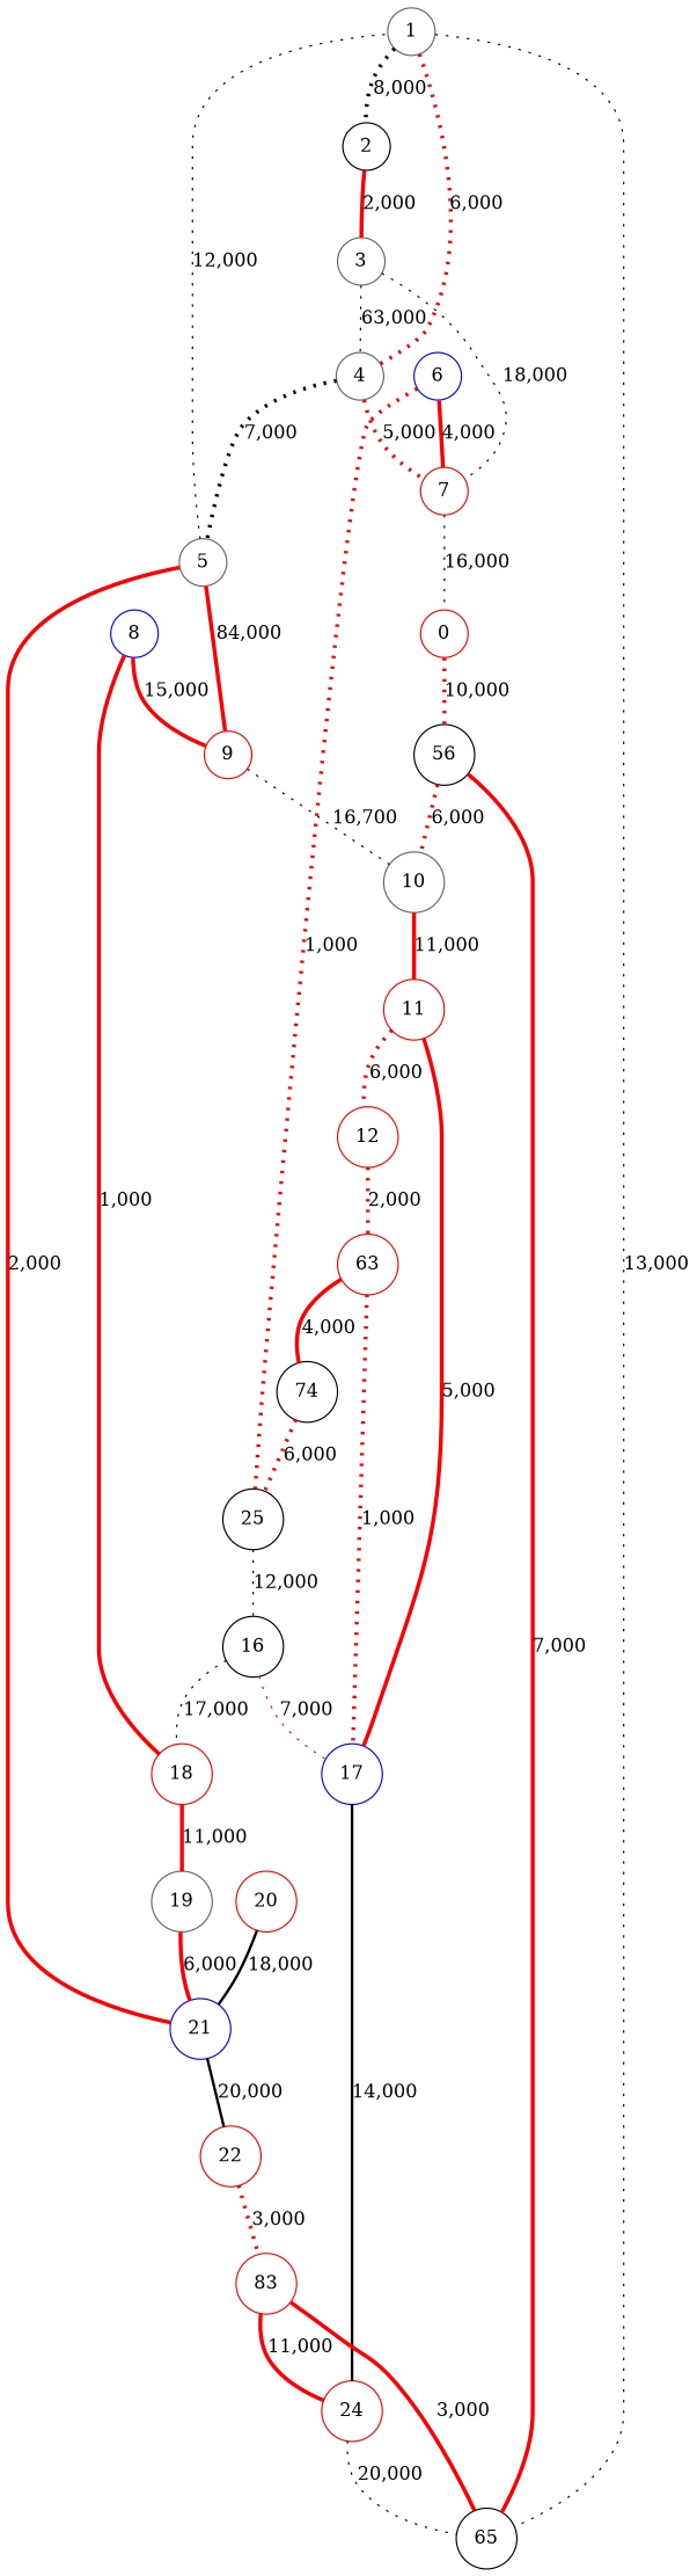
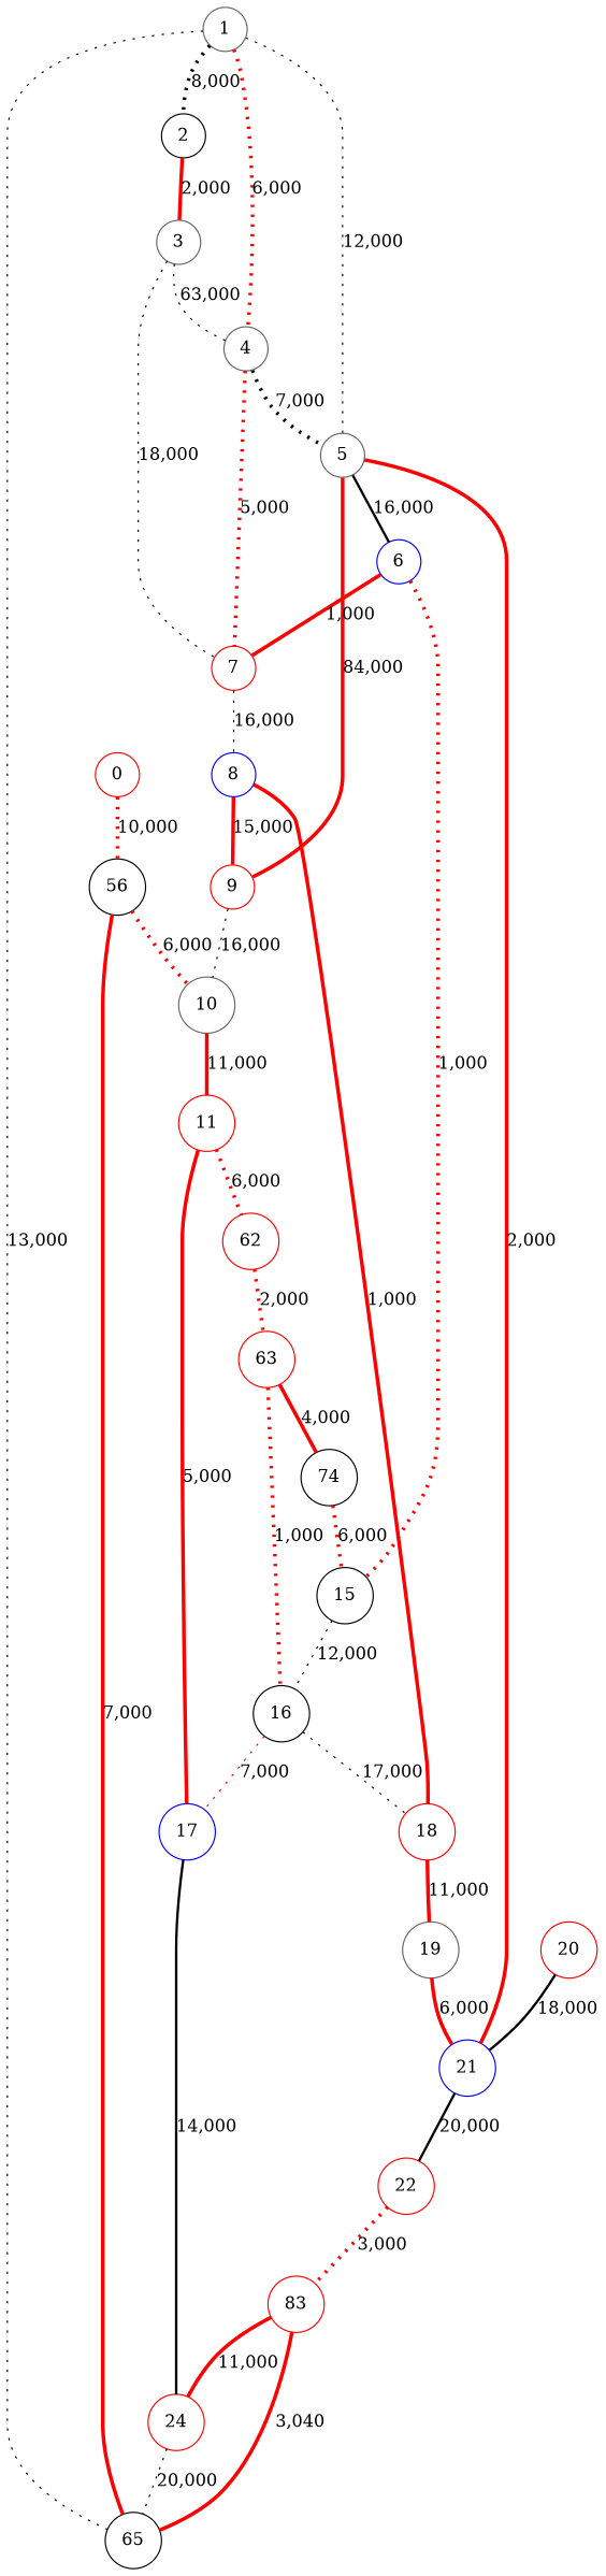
  graph {
    fontsize=10
    splines=true
    node [color=red shape=circle]
    edge [color=red penwidth=3 style=dotted]
    n1 [color=black label=56]
    0
    1 [color=gray40]
    2 [color=black]
    4 [color=gray40]
    n6 [color=black label=65]
    10 [color=gray40]
    3 [color=gray40]
    7
    5 [color=gray40]
    8 [color=blue]
    6 [color=blue]
    9
    21 [color=blue]
-   15 [color=black label=25]
+   15 [color=black]
    22
    16 [color=black]
    18
    19 [color=gray40]
    11
-   12
+   12 [label=62]
    17 [color=blue]
    n23 [label=63]
    24
    n25 [color=black label=74]
    20
    n27 [label=83]
    n1 -- n6 [label="7,000" style=bold]
    n1 -- 10 [label="6,000"]
    0 -- n1 [label="10,000"]
    1 -- 2 [color=black label="8,000"]
    1 -- 4 [label="6,000"]
    1 -- n6 [label="13,000" color="" penwidth=""]
    2 -- 3 [label="2,000" style=bold]
    4 -- 7 [label="5,000"]
    4 -- 5 [color=black label="7,000"]
    10 -- 11 [label="11,000" style=bold]
    3 -- 4 [label="63,000" color="" penwidth=""]
    3 -- 7 [label="18,000" color="" penwidth=""]
-   7 -- 0 [label="16,000" color="" penwidth=""]
+   7 -- 8 [label="16,000" color="" penwidth=""]
    5 -- 1 [label="12,000" color="" penwidth=""]
+   5 -- 6 [label="16,000" style=bold color="" penwidth=""]
    5 -- 9 [label="84,000" style=bold]
    5 -- 21 [label="2,000" style=bold]
    8 -- 9 [label="15,000" style=bold]
    8 -- 18 [label="1,000" style=bold]
-   6 -- 7 [label="4,000" style=bold]
+   6 -- 7 [label="1,000" style=bold]
    6 -- 15 [label="1,000"]
-   9 -- 10 [label="16,700" color="" penwidth=""]
+   9 -- 10 [label="16,000" color="" penwidth=""]
    21 -- 22 [label="20,000" style=bold color="" penwidth=""]
    15 -- 16 [label="12,000" color="" penwidth=""]
    22 -- n27 [label="3,000"]
    16 -- 18 [label="17,000" color="" penwidth=""]
    16 -- 17 [label="7,000" penwidth=""]
    18 -- 19 [label="11,000" style=bold]
    19 -- 21 [label="6,000" style=bold]
    11 -- 12 [label="6,000"]
    11 -- 17 [label="5,000" style=bold]
    12 -- n23 [label="2,000"]
    17 -- 24 [label="14,000" style=bold color="" penwidth=""]
-   n23 -- 17 [label="1,000"]
+   n23 -- 16 [label="1,000"]
    n23 -- n25 [label="4,000" style=bold]
    24 -- n6 [label="20,000" color="" penwidth=""]
    n25 -- 15 [label="6,000"]
    20 -- 21 [label="18,000" style=bold color="" penwidth=""]
-   n27 -- n6 [label="3,000" style=bold]
+   n27 -- n6 [label="3,040" style=bold]
    n27 -- 24 [label="11,000" style=bold]
  }
